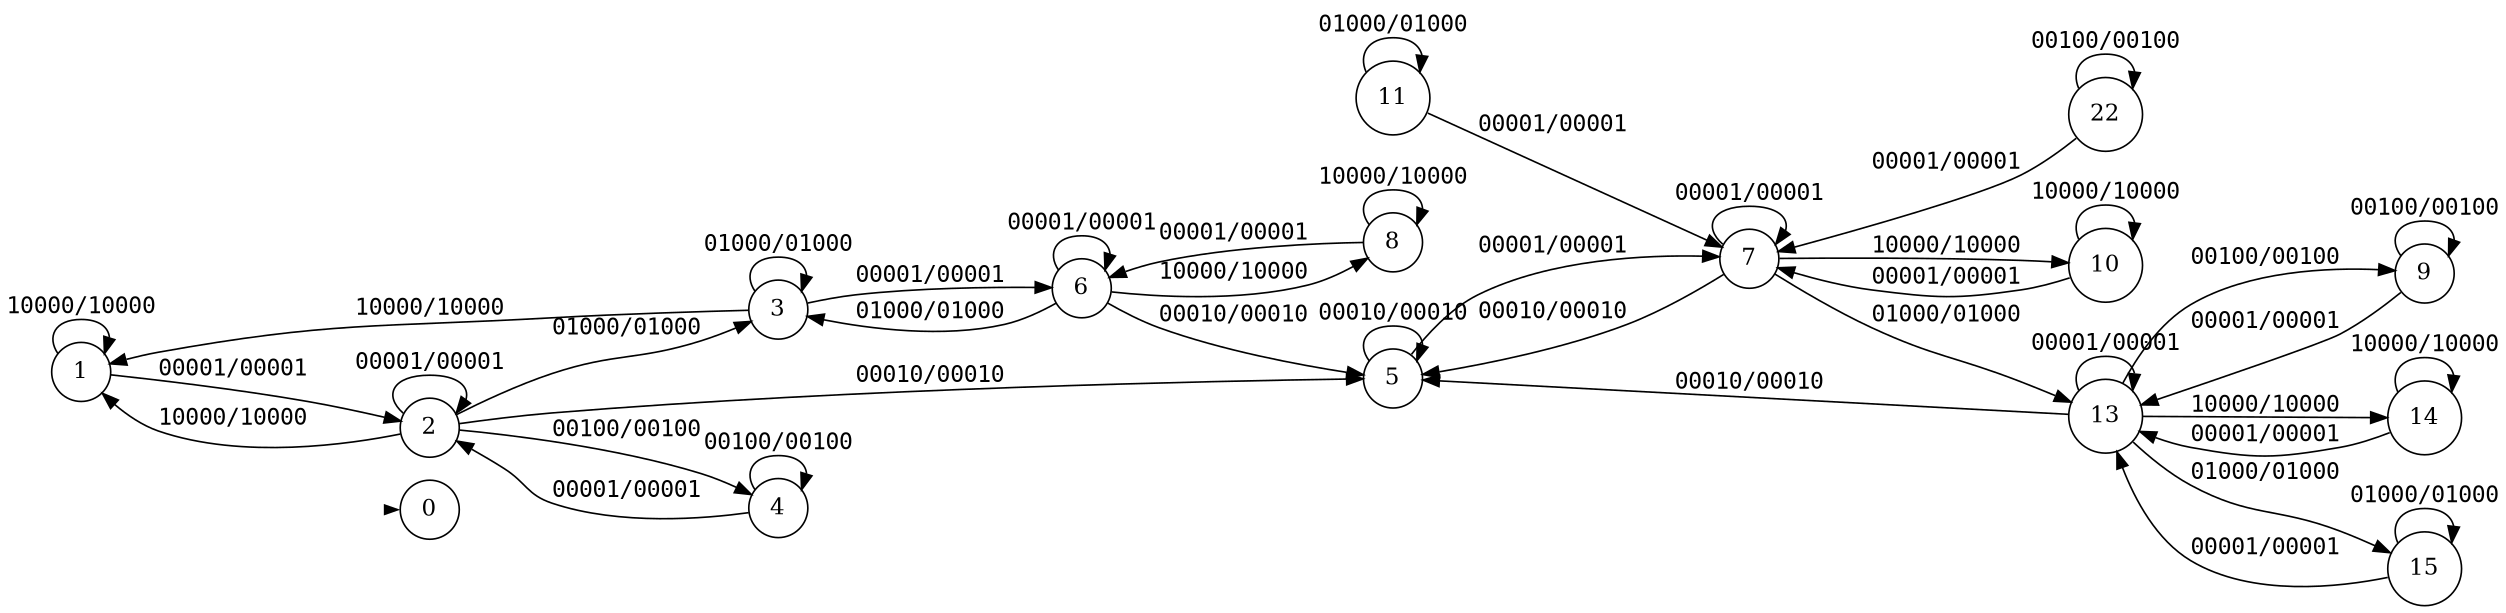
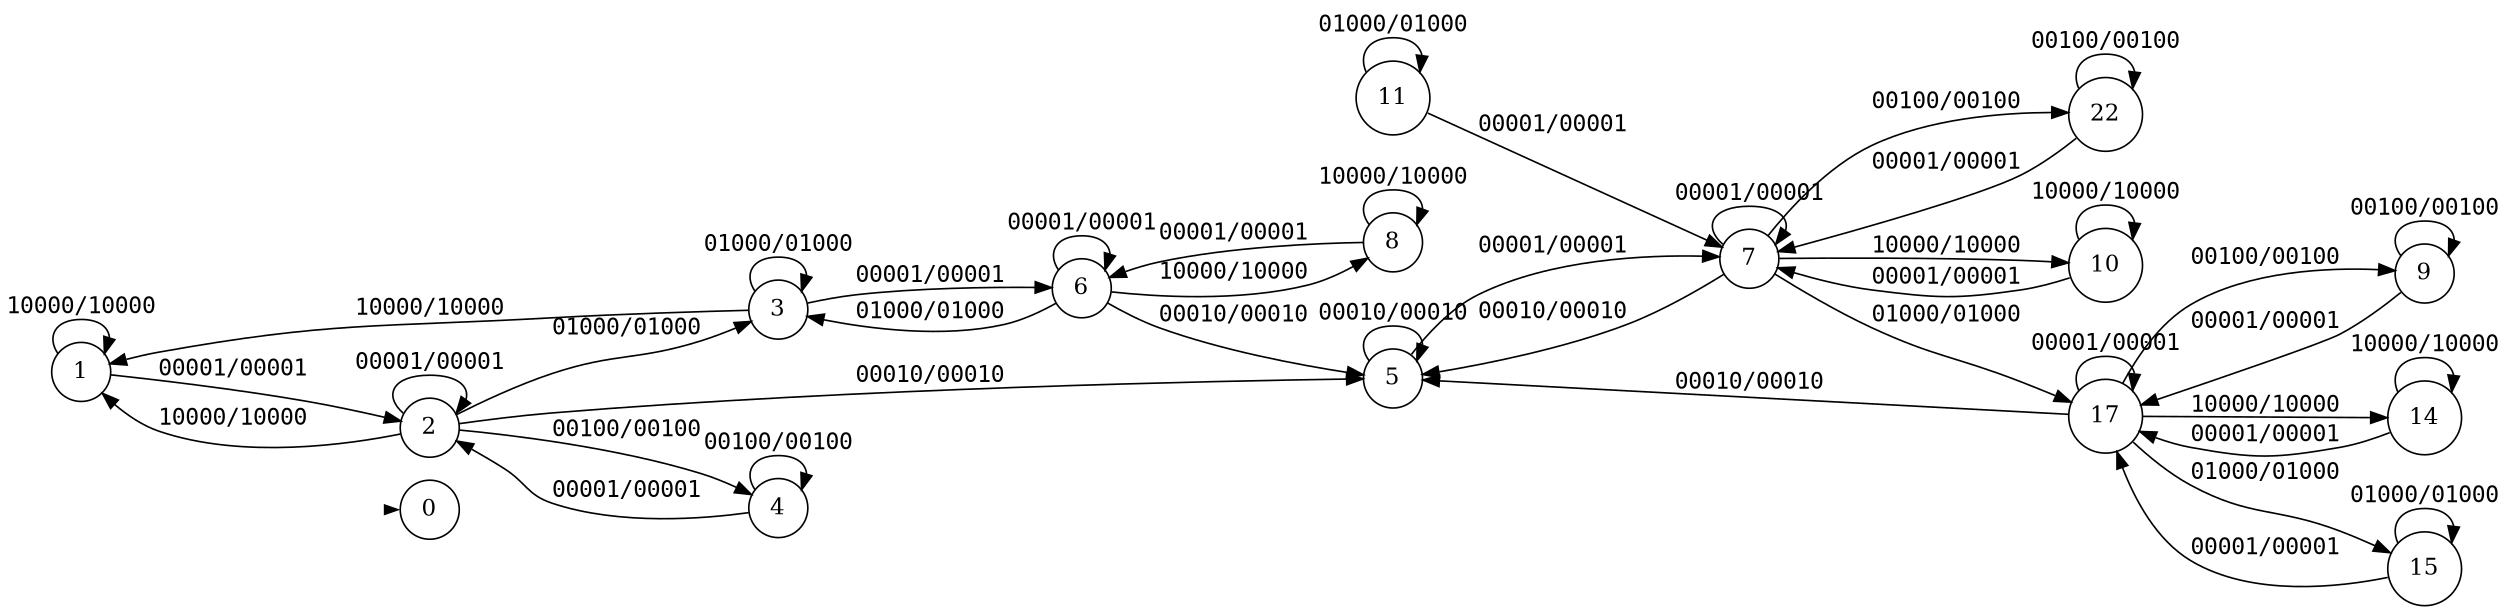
  digraph {
    nodesep=0.2
    rankdir=LR
    ranksep=0.8
    node [shape=circle]
    edge [fontname=mono]
    init [shape=point style=invis]
    n2 [label=0]
    n3 [label=1]
    n4 [label=2]
    n5 [label=3]
    n6 [label=4]
    n7 [label=5]
    n8 [label=6]
    n9 [label=7]
    n10 [label=8]
    n11 [label=10]
    n12 [label=22]
-   n13 [label=13]
+   n13 [label=17]
    n14 [label=9]
    n15 [label=11]
    n16 [label=14]
    n17 [label=15]
    init -> n2 [penwidth=0]
    n3 -> n3 [label="10000/10000\l"]
    n3 -> n4 [label="00001/00001\l"]
    n4 -> n3 [label="10000/10000\l"]
    n4 -> n4 [label="00001/00001\l"]
    n4 -> n5 [label="01000/01000\l"]
    n4 -> n6 [label="00100/00100\l"]
    n4 -> n7 [label="00010/00010\l"]
    n5 -> n3 [label="10000/10000\l"]
    n5 -> n5 [label="01000/01000\l"]
    n5 -> n8 [label="00001/00001\l"]
    n6 -> n4 [label="00001/00001\l"]
    n6 -> n6 [label="00100/00100\l"]
    n7 -> n7 [label="00010/00010\l"]
    n7 -> n9 [label="00001/00001\l"]
    n8 -> n5 [label="01000/01000\l"]
    n8 -> n7 [label="00010/00010\l"]
    n8 -> n8 [label="00001/00001\l"]
    n8 -> n10 [label="10000/10000\l"]
    n9 -> n7 [label="00010/00010\l"]
    n9 -> n9 [label="00001/00001\l"]
    n9 -> n11 [label="10000/10000\l"]
+   n9 -> n12 [label="00100/00100\l"]
    n9 -> n13 [label="01000/01000\l"]
    n10 -> n8 [label="00001/00001\l"]
    n10 -> n10 [label="10000/10000\l"]
    n11 -> n9 [label="00001/00001\l"]
    n11 -> n11 [label="10000/10000\l"]
    n12 -> n9 [label="00001/00001\l"]
    n12 -> n12 [label="00100/00100\l"]
    n13 -> n7 [label="00010/00010\l"]
    n13 -> n13 [label="00001/00001\l"]
    n13 -> n14 [label="00100/00100\l"]
    n13 -> n16 [label="10000/10000\l"]
    n13 -> n17 [label="01000/01000\l"]
    n14 -> n13 [label="00001/00001\l"]
    n14 -> n14 [label="00100/00100\l"]
    n15 -> n9 [label="00001/00001\l"]
    n15 -> n15 [label="01000/01000\l"]
    n16 -> n13 [label="00001/00001\l"]
    n16 -> n16 [label="10000/10000\l"]
    n17 -> n13 [label="00001/00001\l"]
    n17 -> n17 [label="01000/01000\l"]
  }
